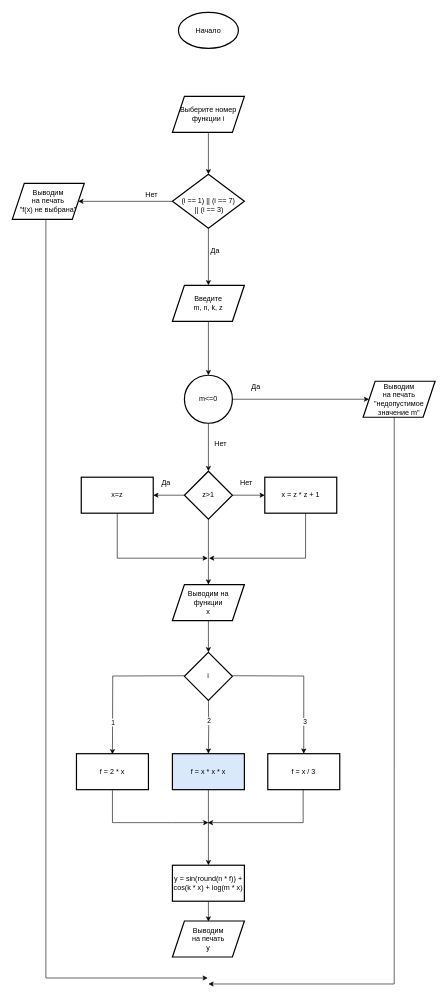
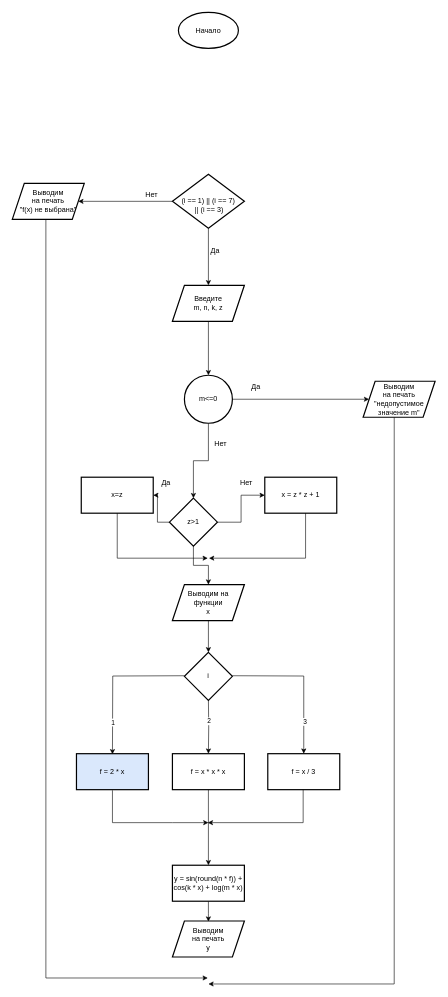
  <mxCell id="0" />
  <mxCell id="1" parent="0" />
  <mxCell id="2" value="Начало" style="strokeWidth=2;html=1;shape=mxgraph.flowchart.start_1;whiteSpace=wrap;" parent="1" vertex="1"><mxGeometry x="297" y="20" width="100" height="60" as="geometry" /></mxCell>
- <mxCell id="3" value="" style="edgeStyle=orthogonalEdgeStyle;rounded=0;orthogonalLoop=1;jettySize=auto;html=1;" parent="1" source="4" target="7" edge="1"><mxGeometry relative="1" as="geometry" /></mxCell>
- <mxCell id="4" value="Выберите номер функции i" style="shape=parallelogram;perimeter=parallelogramPerimeter;whiteSpace=wrap;html=1;fixedSize=1;strokeWidth=2;" parent="1" vertex="1"><mxGeometry x="287" y="160" width="120" height="60" as="geometry" /></mxCell>
  <mxCell id="5" value="" style="edgeStyle=orthogonalEdgeStyle;rounded=0;orthogonalLoop=1;jettySize=auto;html=1;" parent="1" source="7" target="9" edge="1"><mxGeometry relative="1" as="geometry" /></mxCell>
  <mxCell id="6" value="" style="edgeStyle=orthogonalEdgeStyle;rounded=0;orthogonalLoop=1;jettySize=auto;html=1;" parent="1" source="7" target="40" edge="1"><mxGeometry relative="1" as="geometry" /></mxCell>
  <mxCell id="7" value="&lt;br&gt;(i == 1) || (i == 7)&lt;br&gt;&amp;nbsp;|| (i == 3)" style="rhombus;whiteSpace=wrap;html=1;strokeWidth=2;" parent="1" vertex="1"><mxGeometry x="287" y="290" width="120" height="90" as="geometry" /></mxCell>
  <mxCell id="8" value="" style="edgeStyle=orthogonalEdgeStyle;rounded=0;orthogonalLoop=1;jettySize=auto;html=1;" parent="1" source="9" target="12" edge="1"><mxGeometry relative="1" as="geometry" /></mxCell>
  <mxCell id="9" value="Введите&lt;br&gt;m, n, k, z" style="shape=parallelogram;perimeter=parallelogramPerimeter;whiteSpace=wrap;html=1;fixedSize=1;strokeWidth=2;" parent="1" vertex="1"><mxGeometry x="287" y="475" width="120" height="60" as="geometry" /></mxCell>
  <mxCell id="10" value="" style="edgeStyle=orthogonalEdgeStyle;rounded=0;orthogonalLoop=1;jettySize=auto;html=1;" parent="1" source="12" target="14" edge="1"><mxGeometry relative="1" as="geometry" /></mxCell>
  <mxCell id="11" value="" style="edgeStyle=orthogonalEdgeStyle;rounded=0;orthogonalLoop=1;jettySize=auto;html=1;" parent="1" source="12" target="18" edge="1"><mxGeometry relative="1" as="geometry" /></mxCell>
  <mxCell id="12" value="m&amp;lt;=0" style="ellipse;whiteSpace=wrap;html=1;strokeWidth=2;" parent="1" vertex="1"><mxGeometry x="307" y="625" width="80" height="80" as="geometry" /></mxCell>
  <mxCell id="13" value="" style="edgeStyle=orthogonalEdgeStyle;rounded=0;orthogonalLoop=1;jettySize=auto;html=1;exitX=0.432;exitY=0.989;exitDx=0;exitDy=0;exitPerimeter=0;" parent="1" source="14" edge="1"><mxGeometry relative="1" as="geometry"><mxPoint x="647.053" y="695" as="sourcePoint" /><mxPoint x="347" y="1640" as="targetPoint" /><Array as="points"><mxPoint x="657" y="1640" /></Array></mxGeometry></mxCell>
  <mxCell id="14" value="Выводим&lt;br&gt;на печать&lt;br&gt;&quot;недопустимое значение m&quot;" style="shape=parallelogram;perimeter=parallelogramPerimeter;whiteSpace=wrap;html=1;fixedSize=1;strokeWidth=2;" parent="1" vertex="1"><mxGeometry x="605" y="635" width="120" height="60" as="geometry" /></mxCell>
  <mxCell id="15" value="" style="edgeStyle=orthogonalEdgeStyle;rounded=0;orthogonalLoop=1;jettySize=auto;html=1;" parent="1" source="18" target="19" edge="1"><mxGeometry relative="1" as="geometry" /></mxCell>
  <mxCell id="16" value="" style="edgeStyle=orthogonalEdgeStyle;rounded=0;orthogonalLoop=1;jettySize=auto;html=1;" parent="1" source="18" target="23" edge="1"><mxGeometry relative="1" as="geometry" /></mxCell>
  <mxCell id="17" value="" style="edgeStyle=orthogonalEdgeStyle;rounded=0;orthogonalLoop=1;jettySize=auto;html=1;" parent="1" source="18" target="26" edge="1"><mxGeometry relative="1" as="geometry" /></mxCell>
- <mxCell id="18" value="z&amp;gt;1" style="rhombus;whiteSpace=wrap;html=1;strokeWidth=2;" parent="1" vertex="1"><mxGeometry x="307" y="785" width="80" height="80" as="geometry" /></mxCell>
+ <mxCell id="18" value="z&amp;gt;1" style="rhombus;whiteSpace=wrap;html=1;strokeWidth=2;" parent="1" vertex="1"><mxGeometry x="282" y="830" width="80" height="80" as="geometry" /></mxCell>
  <mxCell id="19" value="x=z" style="whiteSpace=wrap;html=1;strokeWidth=2;" parent="1" vertex="1"><mxGeometry x="135" y="795" width="120" height="60" as="geometry" /></mxCell>
  <mxCell id="20" value="Да" style="text;html=1;resizable=0;autosize=1;align=center;verticalAlign=middle;points=[];fillColor=none;strokeColor=none;rounded=0;" parent="1" vertex="1"><mxGeometry x="406" y="630" width="40" height="30" as="geometry" /></mxCell>
  <mxCell id="21" value="Нет" style="text;html=1;resizable=0;autosize=1;align=center;verticalAlign=middle;points=[];fillColor=none;strokeColor=none;rounded=0;" parent="1" vertex="1"><mxGeometry x="347" y="725" width="40" height="30" as="geometry" /></mxCell>
  <mxCell id="22" value="Да" style="text;html=1;resizable=0;autosize=1;align=center;verticalAlign=middle;points=[];fillColor=none;strokeColor=none;rounded=0;" parent="1" vertex="1"><mxGeometry x="256" y="790" width="40" height="30" as="geometry" /></mxCell>
  <mxCell id="23" value="x = z * z + 1" style="whiteSpace=wrap;html=1;strokeWidth=2;" parent="1" vertex="1"><mxGeometry x="441" y="795" width="120" height="60" as="geometry" /></mxCell>
  <mxCell id="24" value="Нет" style="text;html=1;resizable=0;autosize=1;align=center;verticalAlign=middle;points=[];fillColor=none;strokeColor=none;rounded=0;" parent="1" vertex="1"><mxGeometry x="390" y="790" width="40" height="30" as="geometry" /></mxCell>
  <mxCell id="25" value="" style="edgeStyle=orthogonalEdgeStyle;rounded=0;orthogonalLoop=1;jettySize=auto;html=1;" edge="1" parent="1" source="26" target="33"><mxGeometry relative="1" as="geometry" /></mxCell>
  <mxCell id="26" value="Выводим на&lt;br&gt;&amp;nbsp;функции&amp;nbsp;&lt;br&gt;х" style="shape=parallelogram;perimeter=parallelogramPerimeter;whiteSpace=wrap;html=1;fixedSize=1;strokeWidth=2;" parent="1" vertex="1"><mxGeometry x="287" y="974" width="120" height="60" as="geometry" /></mxCell>
  <mxCell id="27" value="" style="edgeStyle=orthogonalEdgeStyle;rounded=0;orthogonalLoop=1;jettySize=auto;html=1;" parent="1" target="35" edge="1"><mxGeometry relative="1" as="geometry"><mxPoint x="347" y="1166" as="sourcePoint" /></mxGeometry></mxCell>
  <mxCell id="28" value="2" style="edgeLabel;html=1;align=center;verticalAlign=middle;resizable=0;points=[];" vertex="1" connectable="0" parent="27"><mxGeometry x="-0.175" relative="1" as="geometry"><mxPoint y="-1" as="offset" /></mxGeometry></mxCell>
  <mxCell id="29" value="" style="edgeStyle=orthogonalEdgeStyle;rounded=0;orthogonalLoop=1;jettySize=auto;html=1;" parent="1" target="36" edge="1"><mxGeometry relative="1" as="geometry"><mxPoint x="387" y="1126" as="sourcePoint" /></mxGeometry></mxCell>
  <mxCell id="30" value="3" style="edgeLabel;html=1;align=center;verticalAlign=middle;resizable=0;points=[];" vertex="1" connectable="0" parent="29"><mxGeometry x="0.558" y="1" relative="1" as="geometry"><mxPoint y="1" as="offset" /></mxGeometry></mxCell>
  <mxCell id="31" value="" style="edgeStyle=orthogonalEdgeStyle;rounded=0;orthogonalLoop=1;jettySize=auto;html=1;" parent="1" edge="1"><mxGeometry relative="1" as="geometry"><mxPoint x="307" y="1126" as="sourcePoint" /><mxPoint x="187" y="1257" as="targetPoint" /></mxGeometry></mxCell>
  <mxCell id="32" value="1" style="edgeLabel;html=1;align=center;verticalAlign=middle;resizable=0;points=[];" vertex="1" connectable="0" parent="31"><mxGeometry x="0.193" y="1" relative="1" as="geometry"><mxPoint x="-1" y="47" as="offset" /></mxGeometry></mxCell>
  <mxCell id="33" value="i" style="rhombus;whiteSpace=wrap;html=1;strokeWidth=2;" parent="1" vertex="1"><mxGeometry x="307" y="1087" width="80" height="80" as="geometry" /></mxCell>
  <mxCell id="34" value="" style="edgeStyle=orthogonalEdgeStyle;rounded=0;orthogonalLoop=1;jettySize=auto;html=1;" parent="1" source="35" target="43" edge="1"><mxGeometry relative="1" as="geometry" /></mxCell>
- <mxCell id="35" value="f = x * x * x" style="whiteSpace=wrap;html=1;strokeWidth=2;fillColor=#dae8fc;" parent="1" vertex="1"><mxGeometry x="287" y="1256" width="120" height="60" as="geometry" /></mxCell>
+ <mxCell id="35" value="f = x * x * x" style="whiteSpace=wrap;html=1;strokeWidth=2;" parent="1" vertex="1"><mxGeometry x="287" y="1256" width="120" height="60" as="geometry" /></mxCell>
  <mxCell id="36" value="f = x / 3" style="whiteSpace=wrap;html=1;strokeWidth=2;" parent="1" vertex="1"><mxGeometry x="446" y="1256" width="120" height="60" as="geometry" /></mxCell>
- <mxCell id="37" value="f = 2 * x" style="whiteSpace=wrap;html=1;strokeWidth=2;" parent="1" vertex="1"><mxGeometry x="127" y="1256" width="120" height="60" as="geometry" /></mxCell>
+ <mxCell id="37" value="f = 2 * x" style="whiteSpace=wrap;html=1;strokeWidth=2;fillColor=#dae8fc;" parent="1" vertex="1"><mxGeometry x="127" y="1256" width="120" height="60" as="geometry" /></mxCell>
  <mxCell id="38" value="Да" style="text;html=1;resizable=0;autosize=1;align=center;verticalAlign=middle;points=[];fillColor=none;strokeColor=none;rounded=0;strokeWidth=2;" parent="1" vertex="1"><mxGeometry x="338" y="403" width="40" height="30" as="geometry" /></mxCell>
  <mxCell id="39" value="" style="edgeStyle=orthogonalEdgeStyle;rounded=0;orthogonalLoop=1;jettySize=auto;html=1;" parent="1" source="40" edge="1"><mxGeometry relative="1" as="geometry"><mxPoint x="346" y="1630" as="targetPoint" /><Array as="points"><mxPoint x="76" y="1630" /></Array></mxGeometry></mxCell>
  <mxCell id="40" value="Выводим &lt;br&gt;на печать&lt;br&gt;&quot;f(x) не выбрана&quot;" style="shape=parallelogram;perimeter=parallelogramPerimeter;whiteSpace=wrap;html=1;fixedSize=1;strokeWidth=2;" parent="1" vertex="1"><mxGeometry x="20" y="305" width="120" height="60" as="geometry" /></mxCell>
  <mxCell id="41" value="Нет" style="text;html=1;resizable=0;autosize=1;align=center;verticalAlign=middle;points=[];fillColor=none;strokeColor=none;rounded=0;strokeWidth=2;" parent="1" vertex="1"><mxGeometry x="232" y="310" width="40" height="30" as="geometry" /></mxCell>
  <mxCell id="42" value="" style="edgeStyle=orthogonalEdgeStyle;rounded=0;orthogonalLoop=1;jettySize=auto;html=1;" parent="1" source="43" edge="1"><mxGeometry relative="1" as="geometry"><mxPoint x="347" y="1536" as="targetPoint" /></mxGeometry></mxCell>
  <mxCell id="43" value="y = sin(round(n * f)) + cos(k * x) + log(m * x)" style="whiteSpace=wrap;html=1;strokeWidth=2;" parent="1" vertex="1"><mxGeometry x="287" y="1442" width="120" height="60" as="geometry" /></mxCell>
  <mxCell id="44" value="Выводим &lt;br&gt;на печать&lt;br&gt;у" style="shape=parallelogram;perimeter=parallelogramPerimeter;whiteSpace=wrap;html=1;fixedSize=1;strokeWidth=2;" parent="1" vertex="1"><mxGeometry x="287" y="1535" width="120" height="60" as="geometry" /></mxCell>
  <mxCell id="45" value="" style="endArrow=classic;html=1;rounded=0;exitX=0.5;exitY=1;exitDx=0;exitDy=0;edgeStyle=orthogonalEdgeStyle;" parent="1" edge="1"><mxGeometry width="50" height="50" relative="1" as="geometry"><mxPoint x="505" y="1316" as="sourcePoint" /><mxPoint x="346" y="1371" as="targetPoint" /><Array as="points"><mxPoint x="505" y="1371" /></Array></mxGeometry></mxCell>
  <mxCell id="46" value="" style="endArrow=classic;html=1;rounded=0;exitX=0.5;exitY=1;exitDx=0;exitDy=0;edgeStyle=orthogonalEdgeStyle;" parent="1" edge="1"><mxGeometry width="50" height="50" relative="1" as="geometry"><mxPoint x="187" y="1317" as="sourcePoint" /><mxPoint x="347" y="1371" as="targetPoint" /><Array as="points"><mxPoint x="187" y="1371" /><mxPoint x="287" y="1371" /></Array></mxGeometry></mxCell>
  <mxCell id="47" value="" style="endArrow=classic;html=1;rounded=0;edgeStyle=orthogonalEdgeStyle;exitX=0.5;exitY=1;exitDx=0;exitDy=0;" parent="1" edge="1"><mxGeometry width="50" height="50" relative="1" as="geometry"><mxPoint x="509" y="855" as="sourcePoint" /><mxPoint x="348" y="930" as="targetPoint" /><Array as="points"><mxPoint x="509" y="930" /><mxPoint x="358" y="930" /></Array></mxGeometry></mxCell>
  <mxCell id="48" value="" style="endArrow=classic;html=1;rounded=0;exitX=0.5;exitY=1;exitDx=0;exitDy=0;edgeStyle=orthogonalEdgeStyle;" parent="1" source="19" edge="1"><mxGeometry width="50" height="50" relative="1" as="geometry"><mxPoint x="191" y="918" as="sourcePoint" /><mxPoint x="346" y="930" as="targetPoint" /><Array as="points"><mxPoint x="195" y="930" /></Array></mxGeometry></mxCell>
